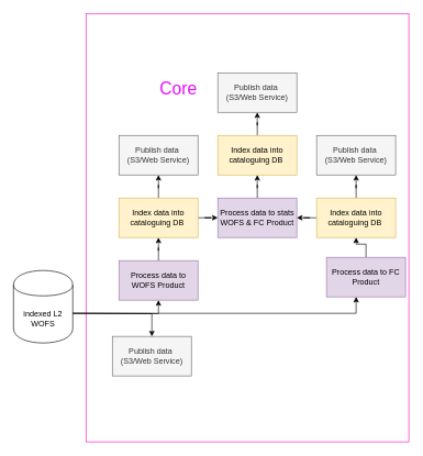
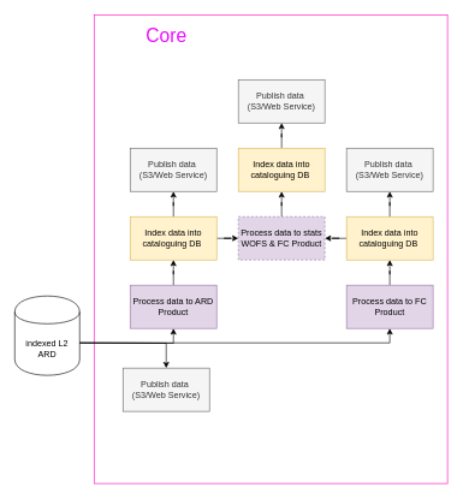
  <mxCell id="0" />
  <mxCell id="1" parent="0" />
  <mxCell id="2" value="" style="rounded=0;whiteSpace=wrap;html=1;labelBackgroundColor=none;fontSize=26;strokeColor=#FF0ABE;" vertex="1" parent="1"><mxGeometry x="130" y="20" width="490" height="650" as="geometry" /></mxCell>
- <mxCell id="3" value="&lt;font color=&quot;#e70dff&quot;&gt;Core&lt;/font&gt;" style="text;html=1;align=center;verticalAlign=middle;resizable=0;points=[];autosize=1;fontSize=26;fontStyle=0;fontColor=#35FF03;" vertex="1" parent="1"><mxGeometry x="235" y="115" width="70" height="40" as="geometry" /></mxCell>
+ <mxCell id="3" value="&lt;font color=&quot;#e70dff&quot;&gt;Core&lt;/font&gt;" style="text;html=1;align=center;verticalAlign=middle;resizable=0;points=[];autosize=1;fontSize=26;fontStyle=0;fontColor=#35FF03;" vertex="1" parent="1"><mxGeometry x="195" y="30" width="70" height="40" as="geometry" /></mxCell>
  <mxCell id="4" value="" style="shape=cylinder;whiteSpace=wrap;html=1;boundedLbl=1;backgroundOutline=1;" vertex="1" parent="1"><mxGeometry x="20" y="410" width="90" height="110" as="geometry" /></mxCell>
  <mxCell id="5" style="edgeStyle=orthogonalEdgeStyle;rounded=0;orthogonalLoop=1;jettySize=auto;html=1;" edge="1" parent="1" target="11"><mxGeometry relative="1" as="geometry"><mxPoint x="110" y="475" as="sourcePoint" /></mxGeometry></mxCell>
  <mxCell id="6" style="edgeStyle=orthogonalEdgeStyle;rounded=0;orthogonalLoop=1;jettySize=auto;html=1;entryX=0.5;entryY=0;entryDx=0;entryDy=0;" edge="1" parent="1" target="9"><mxGeometry relative="1" as="geometry"><mxPoint x="110" y="475" as="sourcePoint" /></mxGeometry></mxCell>
  <mxCell id="7" style="edgeStyle=orthogonalEdgeStyle;rounded=0;orthogonalLoop=1;jettySize=auto;html=1;" edge="1" parent="1" target="17"><mxGeometry relative="1" as="geometry"><Array as="points"><mxPoint x="540" y="475" /></Array><mxPoint x="110" y="475" as="sourcePoint" /></mxGeometry></mxCell>
- <mxCell id="8" value="indexed L2 WOFS" style="text;html=1;strokeColor=none;fillColor=none;align=center;verticalAlign=middle;whiteSpace=wrap;rounded=0;" vertex="1" parent="1"><mxGeometry x="30" y="455" width="70" height="55" as="geometry" /></mxCell>
+ <mxCell id="8" value="indexed L2 ARD" style="text;html=1;strokeColor=none;fillColor=none;align=center;verticalAlign=middle;whiteSpace=wrap;rounded=0;" vertex="1" parent="1"><mxGeometry x="30" y="455" width="70" height="55" as="geometry" /></mxCell>
  <mxCell id="9" value="Publish data&amp;nbsp;&lt;br&gt;(S3/Web Service)" style="rounded=0;whiteSpace=wrap;html=1;fillColor=#f5f5f5;strokeColor=#666666;fontColor=#333333;" vertex="1" parent="1"><mxGeometry x="170" y="510" width="120" height="60" as="geometry" /></mxCell>
  <mxCell id="10" style="edgeStyle=orthogonalEdgeStyle;rounded=0;orthogonalLoop=1;jettySize=auto;html=1;entryX=0.5;entryY=1;entryDx=0;entryDy=0;" edge="1" parent="1" source="11" target="14"><mxGeometry relative="1" as="geometry" /></mxCell>
- <mxCell id="11" value="Process data to WOFS Product" style="rounded=0;whiteSpace=wrap;html=1;fillColor=#e1d5e7;strokeColor=#9673a6;" vertex="1" parent="1"><mxGeometry x="180" y="395" width="120" height="60" as="geometry" /></mxCell>
+ <mxCell id="11" value="Process data to ARD Product" style="rounded=0;whiteSpace=wrap;html=1;fillColor=#e1d5e7;strokeColor=#9673a6;" vertex="1" parent="1"><mxGeometry x="180" y="395" width="120" height="60" as="geometry" /></mxCell>
  <mxCell id="12" style="edgeStyle=orthogonalEdgeStyle;rounded=0;orthogonalLoop=1;jettySize=auto;html=1;" edge="1" parent="1" source="14" target="15"><mxGeometry relative="1" as="geometry" /></mxCell>
  <mxCell id="13" style="edgeStyle=orthogonalEdgeStyle;rounded=0;orthogonalLoop=1;jettySize=auto;html=1;" edge="1" parent="1" source="14" target="23"><mxGeometry relative="1" as="geometry" /></mxCell>
  <mxCell id="14" value="Index data into cataloguing DB&amp;nbsp;" style="rounded=0;whiteSpace=wrap;html=1;fillColor=#fff2cc;strokeColor=#d6b656;" vertex="1" parent="1"><mxGeometry x="180" y="300" width="120" height="60" as="geometry" /></mxCell>
  <mxCell id="15" value="Publish data&amp;nbsp;&lt;br&gt;(S3/Web Service)" style="rounded=0;whiteSpace=wrap;html=1;fillColor=#f5f5f5;strokeColor=#666666;fontColor=#333333;" vertex="1" parent="1"><mxGeometry x="180" y="205" width="120" height="60" as="geometry" /></mxCell>
  <mxCell id="16" style="edgeStyle=orthogonalEdgeStyle;rounded=0;orthogonalLoop=1;jettySize=auto;html=1;entryX=0.5;entryY=1;entryDx=0;entryDy=0;" edge="1" parent="1" source="17" target="20"><mxGeometry relative="1" as="geometry" /></mxCell>
- <mxCell id="17" value="Process data to FC Product" style="rounded=0;whiteSpace=wrap;html=1;fillColor=#e1d5e7;strokeColor=#9673a6;" vertex="1" parent="1"><mxGeometry x="495" y="390" width="120" height="60" as="geometry" /></mxCell>
+ <mxCell id="17" value="Process data to FC Product" style="rounded=0;whiteSpace=wrap;html=1;fillColor=#e1d5e7;strokeColor=#9673a6;" vertex="1" parent="1"><mxGeometry x="480" y="395" width="120" height="60" as="geometry" /></mxCell>
  <mxCell id="18" style="edgeStyle=orthogonalEdgeStyle;rounded=0;orthogonalLoop=1;jettySize=auto;html=1;" edge="1" parent="1" source="20" target="21"><mxGeometry relative="1" as="geometry" /></mxCell>
  <mxCell id="19" style="edgeStyle=orthogonalEdgeStyle;rounded=0;orthogonalLoop=1;jettySize=auto;html=1;" edge="1" parent="1" source="20" target="23"><mxGeometry relative="1" as="geometry" /></mxCell>
  <mxCell id="20" value="Index data into cataloguing DB&amp;nbsp;" style="rounded=0;whiteSpace=wrap;html=1;fillColor=#fff2cc;strokeColor=#d6b656;" vertex="1" parent="1"><mxGeometry x="480" y="300" width="120" height="60" as="geometry" /></mxCell>
  <mxCell id="21" value="Publish data&amp;nbsp;&lt;br&gt;(S3/Web Service)" style="rounded=0;whiteSpace=wrap;html=1;fillColor=#f5f5f5;strokeColor=#666666;fontColor=#333333;" vertex="1" parent="1"><mxGeometry x="480" y="205" width="120" height="60" as="geometry" /></mxCell>
  <mxCell id="22" style="edgeStyle=orthogonalEdgeStyle;rounded=0;orthogonalLoop=1;jettySize=auto;html=1;entryX=0.5;entryY=1;entryDx=0;entryDy=0;" edge="1" parent="1" source="23" target="25"><mxGeometry relative="1" as="geometry" /></mxCell>
- <mxCell id="23" value="Process data to stats WOFS &amp;amp; FC Product" style="rounded=0;whiteSpace=wrap;html=1;fillColor=#e1d5e7;strokeColor=#9673a6;" vertex="1" parent="1"><mxGeometry x="330" y="300" width="120" height="60" as="geometry" /></mxCell>
+ <mxCell id="23" value="Process data to stats WOFS &amp;amp; FC Product" style="rounded=0;whiteSpace=wrap;html=1;fillColor=#e1d5e7;strokeColor=#9673a6;dashed=1;" vertex="1" parent="1"><mxGeometry x="330" y="300" width="120" height="60" as="geometry" /></mxCell>
  <mxCell id="24" style="edgeStyle=orthogonalEdgeStyle;rounded=0;orthogonalLoop=1;jettySize=auto;html=1;" edge="1" parent="1" source="25" target="26"><mxGeometry relative="1" as="geometry" /></mxCell>
  <mxCell id="25" value="Index data into cataloguing DB&amp;nbsp;" style="rounded=0;whiteSpace=wrap;html=1;fillColor=#fff2cc;strokeColor=#d6b656;" vertex="1" parent="1"><mxGeometry x="330" y="205" width="120" height="60" as="geometry" /></mxCell>
  <mxCell id="26" value="Publish data&amp;nbsp;&lt;br&gt;(S3/Web Service)" style="rounded=0;whiteSpace=wrap;html=1;fillColor=#f5f5f5;strokeColor=#666666;fontColor=#333333;" vertex="1" parent="1"><mxGeometry x="330" y="110" width="120" height="60" as="geometry" /></mxCell>
